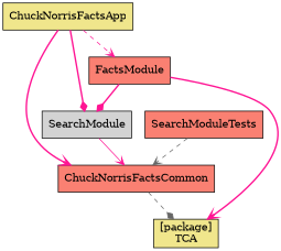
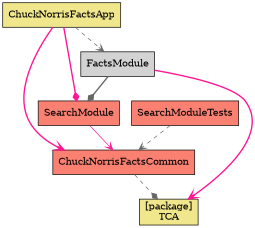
  digraph {
    node [fillcolor=salmon shape=box style=filled]
    edge [arrowhead=vee color=deeppink style=bold]
    n1 [label=ChuckNorrisFactsCommon]
    ChuckNorrisFactsApp [fillcolor=khaki]
-   n3 [label=FactsModule]
-   n4 [fillcolor=lightgrey label=SearchModule]
+   n3 [fillcolor=lightgrey label=FactsModule]
+   n4 [label=SearchModule]
    n5 [fillcolor=khaki label="[package]\nTCA"]
    SearchModuleTests
    n1 -> n5 [arrowhead=diamond color=gray40 style=dashed]
    ChuckNorrisFactsApp -> n1
-   ChuckNorrisFactsApp -> n3 [style=dashed]
+   ChuckNorrisFactsApp -> n3 [color=gray40 style=dashed]
    ChuckNorrisFactsApp -> n4 [arrowhead=diamond]
-   n3 -> n4 [arrowhead=diamond]
+   n3 -> n4 [arrowhead=diamond color=gray40]
    n3 -> n5
    n4 -> n1 [style=solid]
    SearchModuleTests -> n1 [color=gray40 style=dashed]
  }
